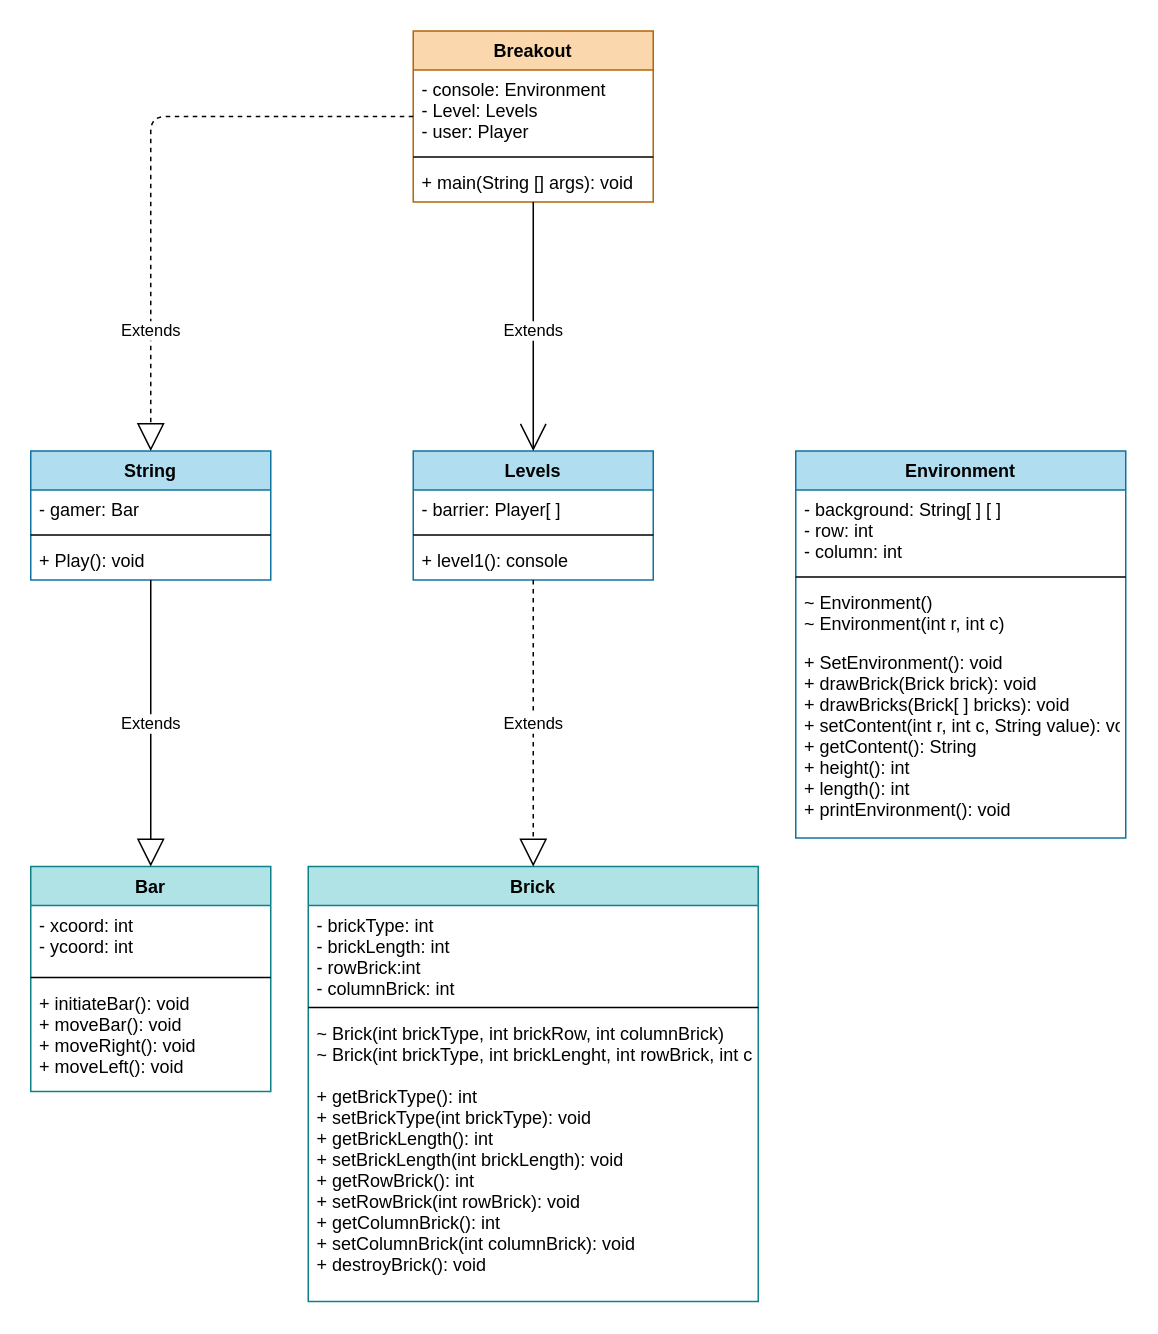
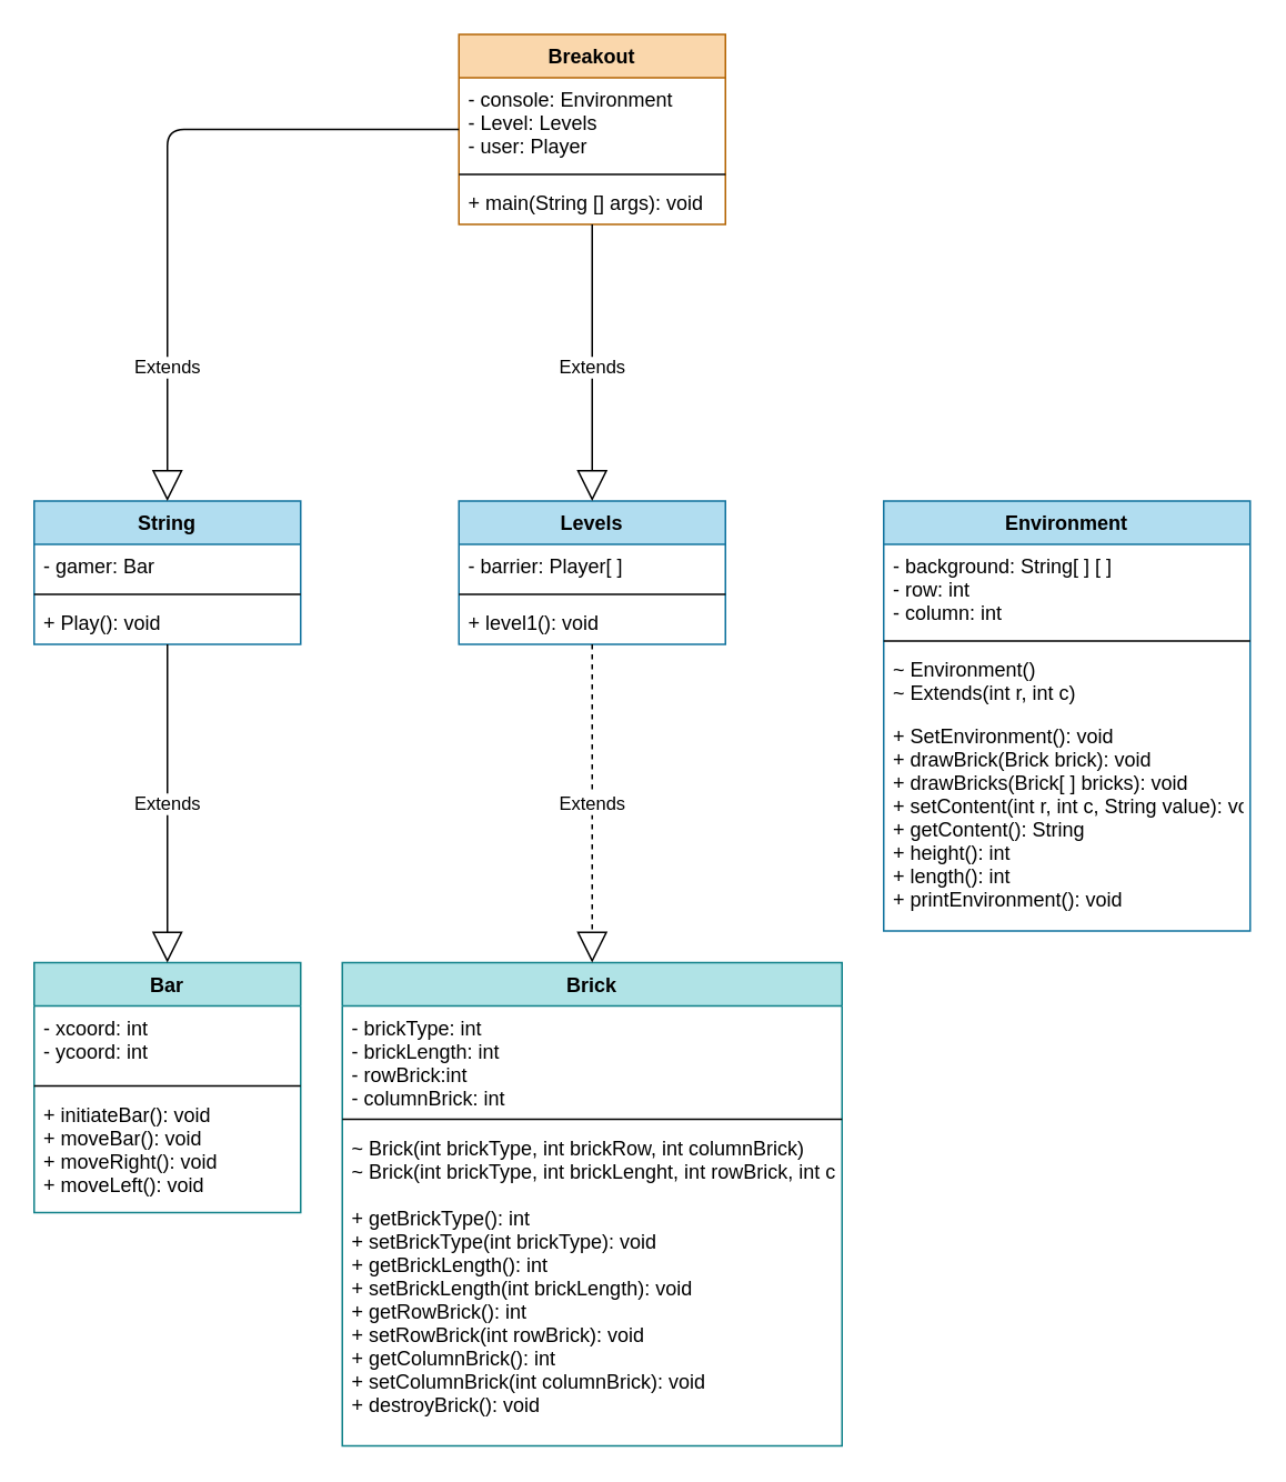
  <mxCell id="0" />
  <mxCell id="1" parent="0" />
  <mxCell id="2" value="Breakout" style="swimlane;fontStyle=1;align=center;verticalAlign=top;childLayout=stackLayout;horizontal=1;startSize=26;horizontalStack=0;resizeParent=1;resizeParentMax=0;resizeLast=0;collapsible=1;marginBottom=0;fillColor=#fad7ac;strokeColor=#b46504;" vertex="1" parent="1"><mxGeometry x="275" y="20" width="160" height="114" as="geometry" /></mxCell>
  <mxCell id="3" value="- console: Environment&#10;- Level: Levels&#10;- user: Player" style="text;strokeColor=none;fillColor=none;align=left;verticalAlign=top;spacingLeft=4;spacingRight=4;overflow=hidden;rotatable=0;points=[[0,0.5],[1,0.5]];portConstraint=eastwest;" vertex="1" parent="2"><mxGeometry y="26" width="160" height="54" as="geometry" /></mxCell>
  <mxCell id="4" value="" style="line;strokeWidth=1;fillColor=none;align=left;verticalAlign=middle;spacingTop=-1;spacingLeft=3;spacingRight=3;rotatable=0;labelPosition=right;points=[];portConstraint=eastwest;" vertex="1" parent="2"><mxGeometry y="80" width="160" height="8" as="geometry" /></mxCell>
  <mxCell id="5" value="+ main(String [] args): void" style="text;strokeColor=none;fillColor=none;align=left;verticalAlign=top;spacingLeft=4;spacingRight=4;overflow=hidden;rotatable=0;points=[[0,0.5],[1,0.5]];portConstraint=eastwest;" vertex="1" parent="2"><mxGeometry y="88" width="160" height="26" as="geometry" /></mxCell>
  <mxCell id="6" value="String" style="swimlane;fontStyle=1;align=center;verticalAlign=top;childLayout=stackLayout;horizontal=1;startSize=26;horizontalStack=0;resizeParent=1;resizeParentMax=0;resizeLast=0;collapsible=1;marginBottom=0;fillColor=#b1ddf0;strokeColor=#10739e;" vertex="1" parent="1"><mxGeometry x="20" y="300" width="160" height="86" as="geometry" /></mxCell>
  <mxCell id="7" value="- gamer: Bar" style="text;strokeColor=none;fillColor=none;align=left;verticalAlign=top;spacingLeft=4;spacingRight=4;overflow=hidden;rotatable=0;points=[[0,0.5],[1,0.5]];portConstraint=eastwest;" vertex="1" parent="6"><mxGeometry y="26" width="160" height="26" as="geometry" /></mxCell>
  <mxCell id="8" value="" style="line;strokeWidth=1;fillColor=none;align=left;verticalAlign=middle;spacingTop=-1;spacingLeft=3;spacingRight=3;rotatable=0;labelPosition=right;points=[];portConstraint=eastwest;" vertex="1" parent="6"><mxGeometry y="52" width="160" height="8" as="geometry" /></mxCell>
  <mxCell id="9" value="+ Play(): void" style="text;strokeColor=none;fillColor=none;align=left;verticalAlign=top;spacingLeft=4;spacingRight=4;overflow=hidden;rotatable=0;points=[[0,0.5],[1,0.5]];portConstraint=eastwest;" vertex="1" parent="6"><mxGeometry y="60" width="160" height="26" as="geometry" /></mxCell>
  <mxCell id="10" value="Brick" style="swimlane;fontStyle=1;align=center;verticalAlign=top;childLayout=stackLayout;horizontal=1;startSize=26;horizontalStack=0;resizeParent=1;resizeParentMax=0;resizeLast=0;collapsible=1;marginBottom=0;fillColor=#b0e3e6;strokeColor=#0e8088;" vertex="1" parent="1"><mxGeometry x="205" y="577" width="300" height="290" as="geometry" /></mxCell>
  <mxCell id="11" value="- brickType: int&#10;- brickLength: int&#10;- rowBrick:int&#10;- columnBrick: int" style="text;strokeColor=none;fillColor=none;align=left;verticalAlign=top;spacingLeft=4;spacingRight=4;overflow=hidden;rotatable=0;points=[[0,0.5],[1,0.5]];portConstraint=eastwest;" vertex="1" parent="10"><mxGeometry y="26" width="300" height="64" as="geometry" /></mxCell>
  <mxCell id="12" value="" style="line;strokeWidth=1;fillColor=none;align=left;verticalAlign=middle;spacingTop=-1;spacingLeft=3;spacingRight=3;rotatable=0;labelPosition=right;points=[];portConstraint=eastwest;" vertex="1" parent="10"><mxGeometry y="90" width="300" height="8" as="geometry" /></mxCell>
  <mxCell id="13" value="~ Brick(int brickType, int brickRow, int columnBrick)&#10;~ Brick(int brickType, int brickLenght, int rowBrick, int columnBrick)&#10;&#10;&#10;" style="text;strokeColor=none;fillColor=none;align=left;verticalAlign=top;spacingLeft=4;spacingRight=4;overflow=hidden;rotatable=0;points=[[0,0.5],[1,0.5]];portConstraint=eastwest;" vertex="1" parent="10"><mxGeometry y="98" width="300" height="42" as="geometry" /></mxCell>
  <mxCell id="14" value="+ getBrickType(): int&#10;+ setBrickType(int brickType): void&#10;+ getBrickLength(): int&#10;+ setBrickLength(int brickLength): void&#10;+ getRowBrick(): int&#10;+ setRowBrick(int rowBrick): void&#10;+ getColumnBrick(): int&#10;+ setColumnBrick(int columnBrick): void&#10;+ destroyBrick(): void" style="text;strokeColor=none;fillColor=none;align=left;verticalAlign=top;spacingLeft=4;spacingRight=4;overflow=hidden;rotatable=0;points=[[0,0.5],[1,0.5]];portConstraint=eastwest;" vertex="1" parent="10"><mxGeometry y="140" width="300" height="150" as="geometry" /></mxCell>
  <mxCell id="15" value="Environment" style="swimlane;fontStyle=1;align=center;verticalAlign=top;childLayout=stackLayout;horizontal=1;startSize=26;horizontalStack=0;resizeParent=1;resizeParentMax=0;resizeLast=0;collapsible=1;marginBottom=0;strokeColor=#10739e;fillColor=#b1ddf0;" vertex="1" parent="1"><mxGeometry x="530" y="300" width="220" height="258" as="geometry" /></mxCell>
  <mxCell id="16" value="- background: String[ ] [ ]&#10;- row: int&#10;- column: int" style="text;strokeColor=none;fillColor=none;align=left;verticalAlign=top;spacingLeft=4;spacingRight=4;overflow=hidden;rotatable=0;points=[[0,0.5],[1,0.5]];portConstraint=eastwest;" vertex="1" parent="15"><mxGeometry y="26" width="220" height="54" as="geometry" /></mxCell>
  <mxCell id="17" value="" style="line;strokeWidth=1;fillColor=none;align=left;verticalAlign=middle;spacingTop=-1;spacingLeft=3;spacingRight=3;rotatable=0;labelPosition=right;points=[];portConstraint=eastwest;" vertex="1" parent="15"><mxGeometry y="80" width="220" height="8" as="geometry" /></mxCell>
- <mxCell id="18" value="~ Environment()&#10;~ Environment(int r, int c)" style="text;strokeColor=none;fillColor=none;align=left;verticalAlign=top;spacingLeft=4;spacingRight=4;overflow=hidden;rotatable=0;points=[[0,0.5],[1,0.5]];portConstraint=eastwest;" vertex="1" parent="15"><mxGeometry y="88" width="220" height="40" as="geometry" /></mxCell>
+ <mxCell id="18" value="~ Environment()&#10;~ Extends(int r, int c)" style="text;strokeColor=none;fillColor=none;align=left;verticalAlign=top;spacingLeft=4;spacingRight=4;overflow=hidden;rotatable=0;points=[[0,0.5],[1,0.5]];portConstraint=eastwest;" vertex="1" parent="15"><mxGeometry y="88" width="220" height="40" as="geometry" /></mxCell>
  <mxCell id="19" value="+ SetEnvironment(): void&#10;+ drawBrick(Brick brick): void&#10;+ drawBricks(Brick[ ] bricks): void&#10;+ setContent(int r, int c, String value): void&#10;+ getContent(): String&#10;+ height(): int&#10;+ length(): int&#10;+ printEnvironment(): void" style="text;strokeColor=none;fillColor=none;align=left;verticalAlign=top;spacingLeft=4;spacingRight=4;overflow=hidden;rotatable=0;points=[[0,0.5],[1,0.5]];portConstraint=eastwest;" vertex="1" parent="15"><mxGeometry y="128" width="220" height="130" as="geometry" /></mxCell>
  <mxCell id="20" value="Levels" style="swimlane;fontStyle=1;align=center;verticalAlign=top;childLayout=stackLayout;horizontal=1;startSize=26;horizontalStack=0;resizeParent=1;resizeParentMax=0;resizeLast=0;collapsible=1;marginBottom=0;strokeColor=#10739e;fillColor=#b1ddf0;" vertex="1" parent="1"><mxGeometry x="275" y="300" width="160" height="86" as="geometry" /></mxCell>
  <mxCell id="21" value="- barrier: Player[ ]" style="text;strokeColor=none;fillColor=none;align=left;verticalAlign=top;spacingLeft=4;spacingRight=4;overflow=hidden;rotatable=0;points=[[0,0.5],[1,0.5]];portConstraint=eastwest;" vertex="1" parent="20"><mxGeometry y="26" width="160" height="26" as="geometry" /></mxCell>
  <mxCell id="22" value="" style="line;strokeWidth=1;fillColor=none;align=left;verticalAlign=middle;spacingTop=-1;spacingLeft=3;spacingRight=3;rotatable=0;labelPosition=right;points=[];portConstraint=eastwest;" vertex="1" parent="20"><mxGeometry y="52" width="160" height="8" as="geometry" /></mxCell>
- <mxCell id="23" value="+ level1(): console" style="text;strokeColor=none;fillColor=none;align=left;verticalAlign=top;spacingLeft=4;spacingRight=4;overflow=hidden;rotatable=0;points=[[0,0.5],[1,0.5]];portConstraint=eastwest;" vertex="1" parent="20"><mxGeometry y="60" width="160" height="26" as="geometry" /></mxCell>
+ <mxCell id="23" value="+ level1(): void" style="text;strokeColor=none;fillColor=none;align=left;verticalAlign=top;spacingLeft=4;spacingRight=4;overflow=hidden;rotatable=0;points=[[0,0.5],[1,0.5]];portConstraint=eastwest;" vertex="1" parent="20"><mxGeometry y="60" width="160" height="26" as="geometry" /></mxCell>
  <mxCell id="24" value="Extends" style="endArrow=block;endSize=16;endFill=0;html=1;dashed=1;" edge="1" parent="1" source="20" target="10"><mxGeometry width="160" relative="1" as="geometry"><mxPoint x="20" y="847" as="sourcePoint" /><mxPoint x="180" y="847" as="targetPoint" /></mxGeometry></mxCell>
- <mxCell id="25" value="Extends" style="endArrow=block;endSize=16;endFill=0;html=1;edgeStyle=orthogonalEdgeStyle;dashed=1;" edge="1" parent="1" source="2" target="6"><mxGeometry x="0.598" width="160" relative="1" as="geometry"><mxPoint x="20" y="740" as="sourcePoint" /><mxPoint x="180" y="740" as="targetPoint" /><mxPoint as="offset" /></mxGeometry></mxCell>
+ <mxCell id="25" value="Extends" style="endArrow=block;endSize=16;endFill=0;html=1;edgeStyle=orthogonalEdgeStyle;" edge="1" parent="1" source="2" target="6"><mxGeometry x="0.598" width="160" relative="1" as="geometry"><mxPoint x="20" y="740" as="sourcePoint" /><mxPoint x="180" y="740" as="targetPoint" /><mxPoint as="offset" /></mxGeometry></mxCell>
  <mxCell id="26" value="Bar" style="swimlane;fontStyle=1;align=center;verticalAlign=top;childLayout=stackLayout;horizontal=1;startSize=26;horizontalStack=0;resizeParent=1;resizeParentMax=0;resizeLast=0;collapsible=1;marginBottom=0;strokeColor=#0e8088;fillColor=#b0e3e6;" vertex="1" parent="1"><mxGeometry x="20" y="577" width="160" height="150" as="geometry" /></mxCell>
  <mxCell id="27" value="- xcoord: int&#10;- ycoord: int" style="text;strokeColor=none;fillColor=none;align=left;verticalAlign=top;spacingLeft=4;spacingRight=4;overflow=hidden;rotatable=0;points=[[0,0.5],[1,0.5]];portConstraint=eastwest;" vertex="1" parent="26"><mxGeometry y="26" width="160" height="44" as="geometry" /></mxCell>
  <mxCell id="28" value="" style="line;strokeWidth=1;fillColor=none;align=left;verticalAlign=middle;spacingTop=-1;spacingLeft=3;spacingRight=3;rotatable=0;labelPosition=right;points=[];portConstraint=eastwest;" vertex="1" parent="26"><mxGeometry y="70" width="160" height="8" as="geometry" /></mxCell>
  <mxCell id="29" value="+ initiateBar(): void&#10;+ moveBar(): void&#10;+ moveRight(): void&#10;+ moveLeft(): void&#10;" style="text;strokeColor=none;fillColor=none;align=left;verticalAlign=top;spacingLeft=4;spacingRight=4;overflow=hidden;rotatable=0;points=[[0,0.5],[1,0.5]];portConstraint=eastwest;" vertex="1" parent="26"><mxGeometry y="78" width="160" height="72" as="geometry" /></mxCell>
  <mxCell id="30" value="Extends" style="endArrow=block;endSize=16;endFill=0;html=1;" edge="1" parent="1" source="6" target="26"><mxGeometry width="160" relative="1" as="geometry"><mxPoint x="20" y="887" as="sourcePoint" /><mxPoint x="180" y="887" as="targetPoint" /></mxGeometry></mxCell>
- <mxCell id="31" value="Extends" style="endArrow=open;endSize=16;endFill=0;html=1;entryX=0.5;entryY=0;entryDx=0;entryDy=0;" edge="1" parent="1" source="2" target="20"><mxGeometry x="0.036" width="160" relative="1" as="geometry"><mxPoint x="440" y="87" as="sourcePoint" /><mxPoint x="606" y="300" as="targetPoint" /><mxPoint as="offset" /></mxGeometry></mxCell>
+ <mxCell id="31" value="Extends" style="endArrow=block;endSize=16;endFill=0;html=1;entryX=0.5;entryY=0;entryDx=0;entryDy=0;" edge="1" parent="1" source="2" target="20"><mxGeometry x="0.036" width="160" relative="1" as="geometry"><mxPoint x="440" y="87" as="sourcePoint" /><mxPoint x="606" y="300" as="targetPoint" /><mxPoint as="offset" /></mxGeometry></mxCell>
